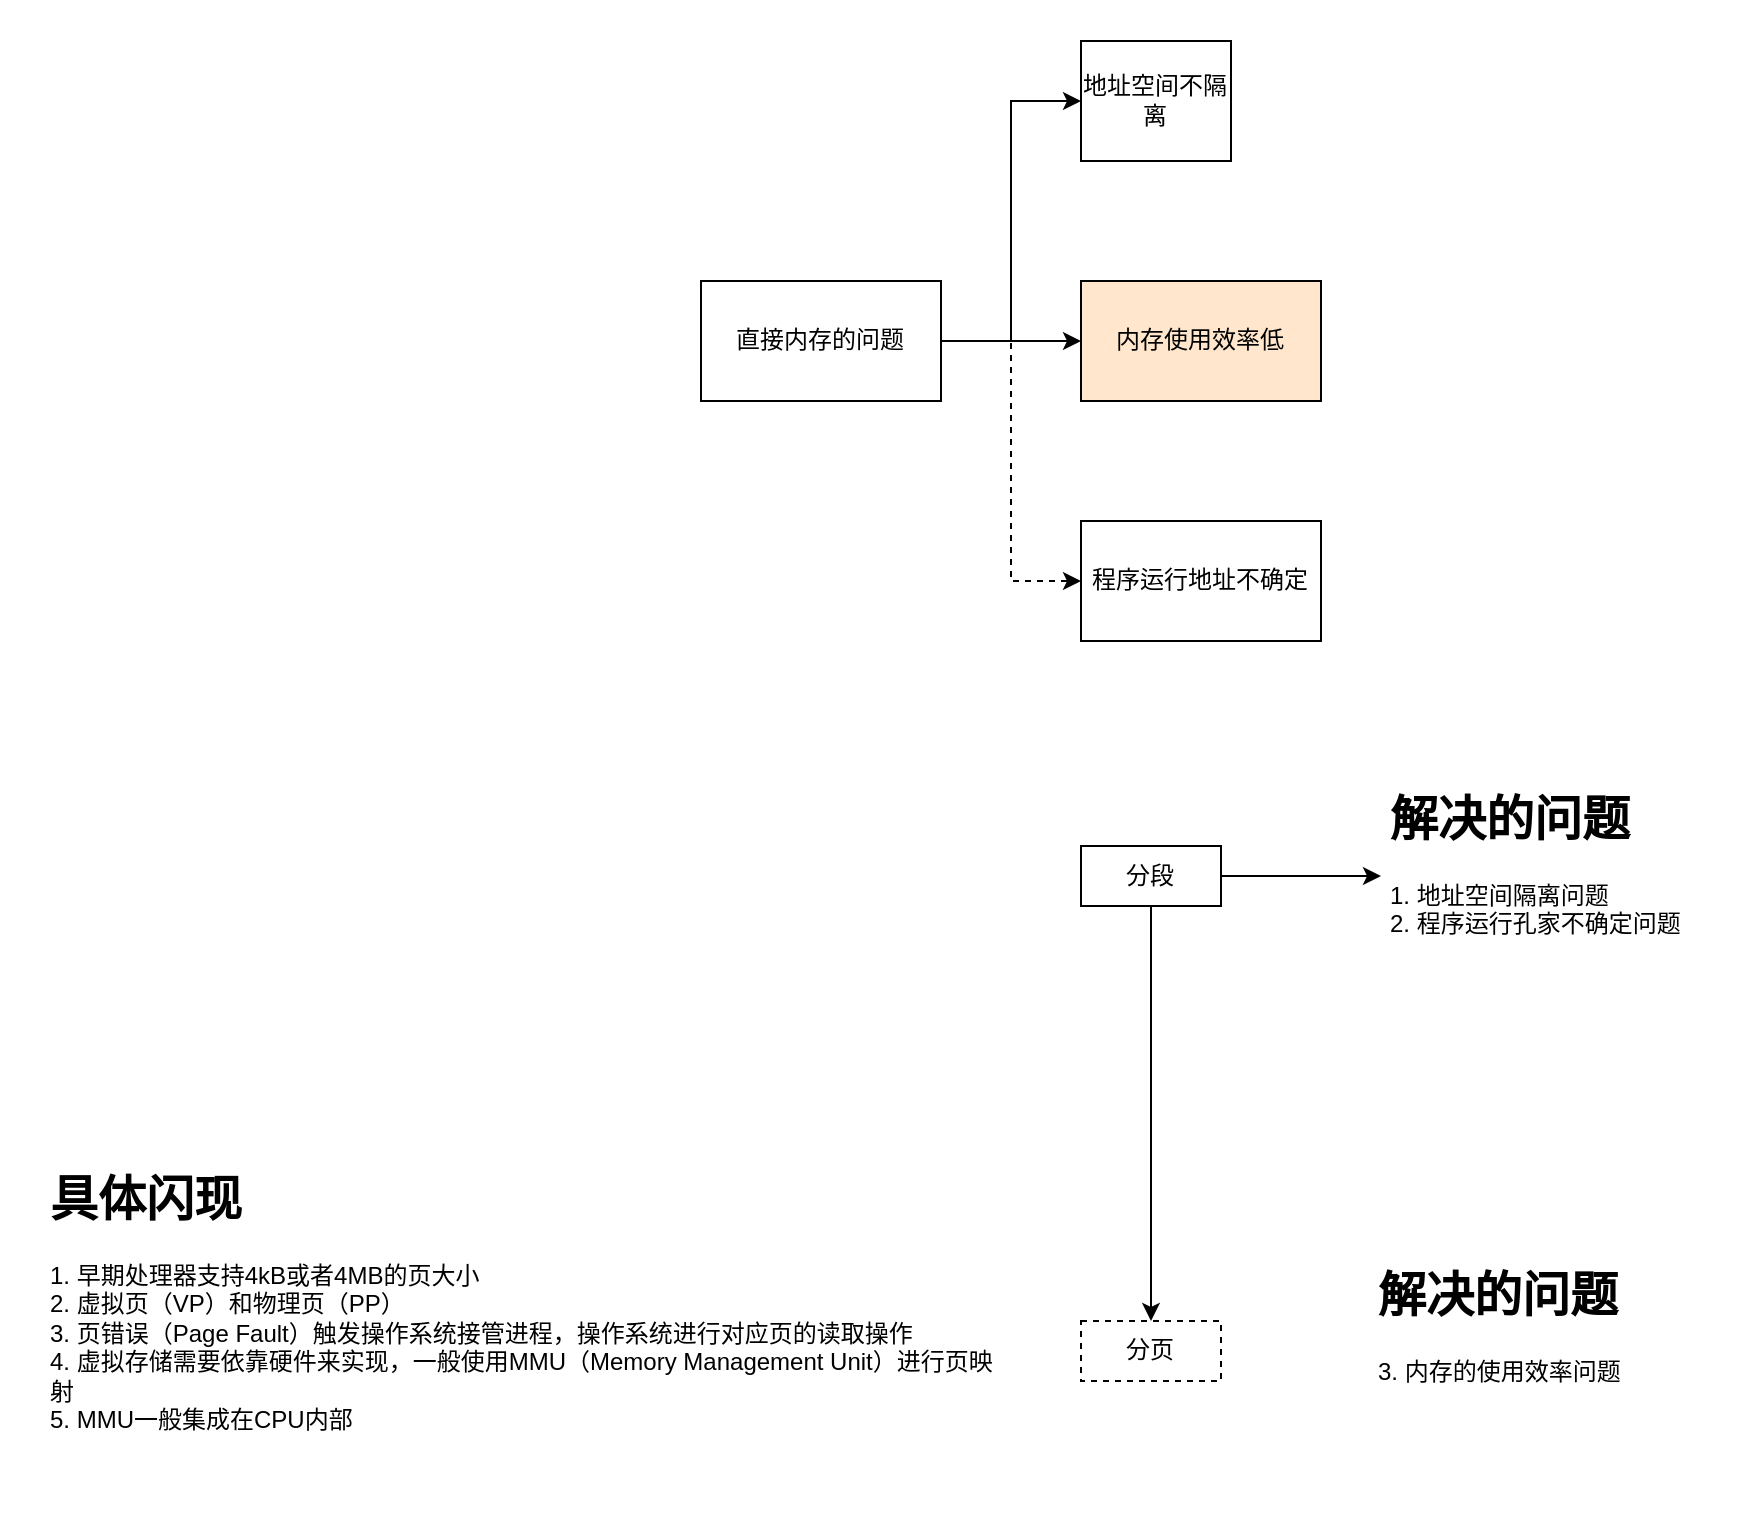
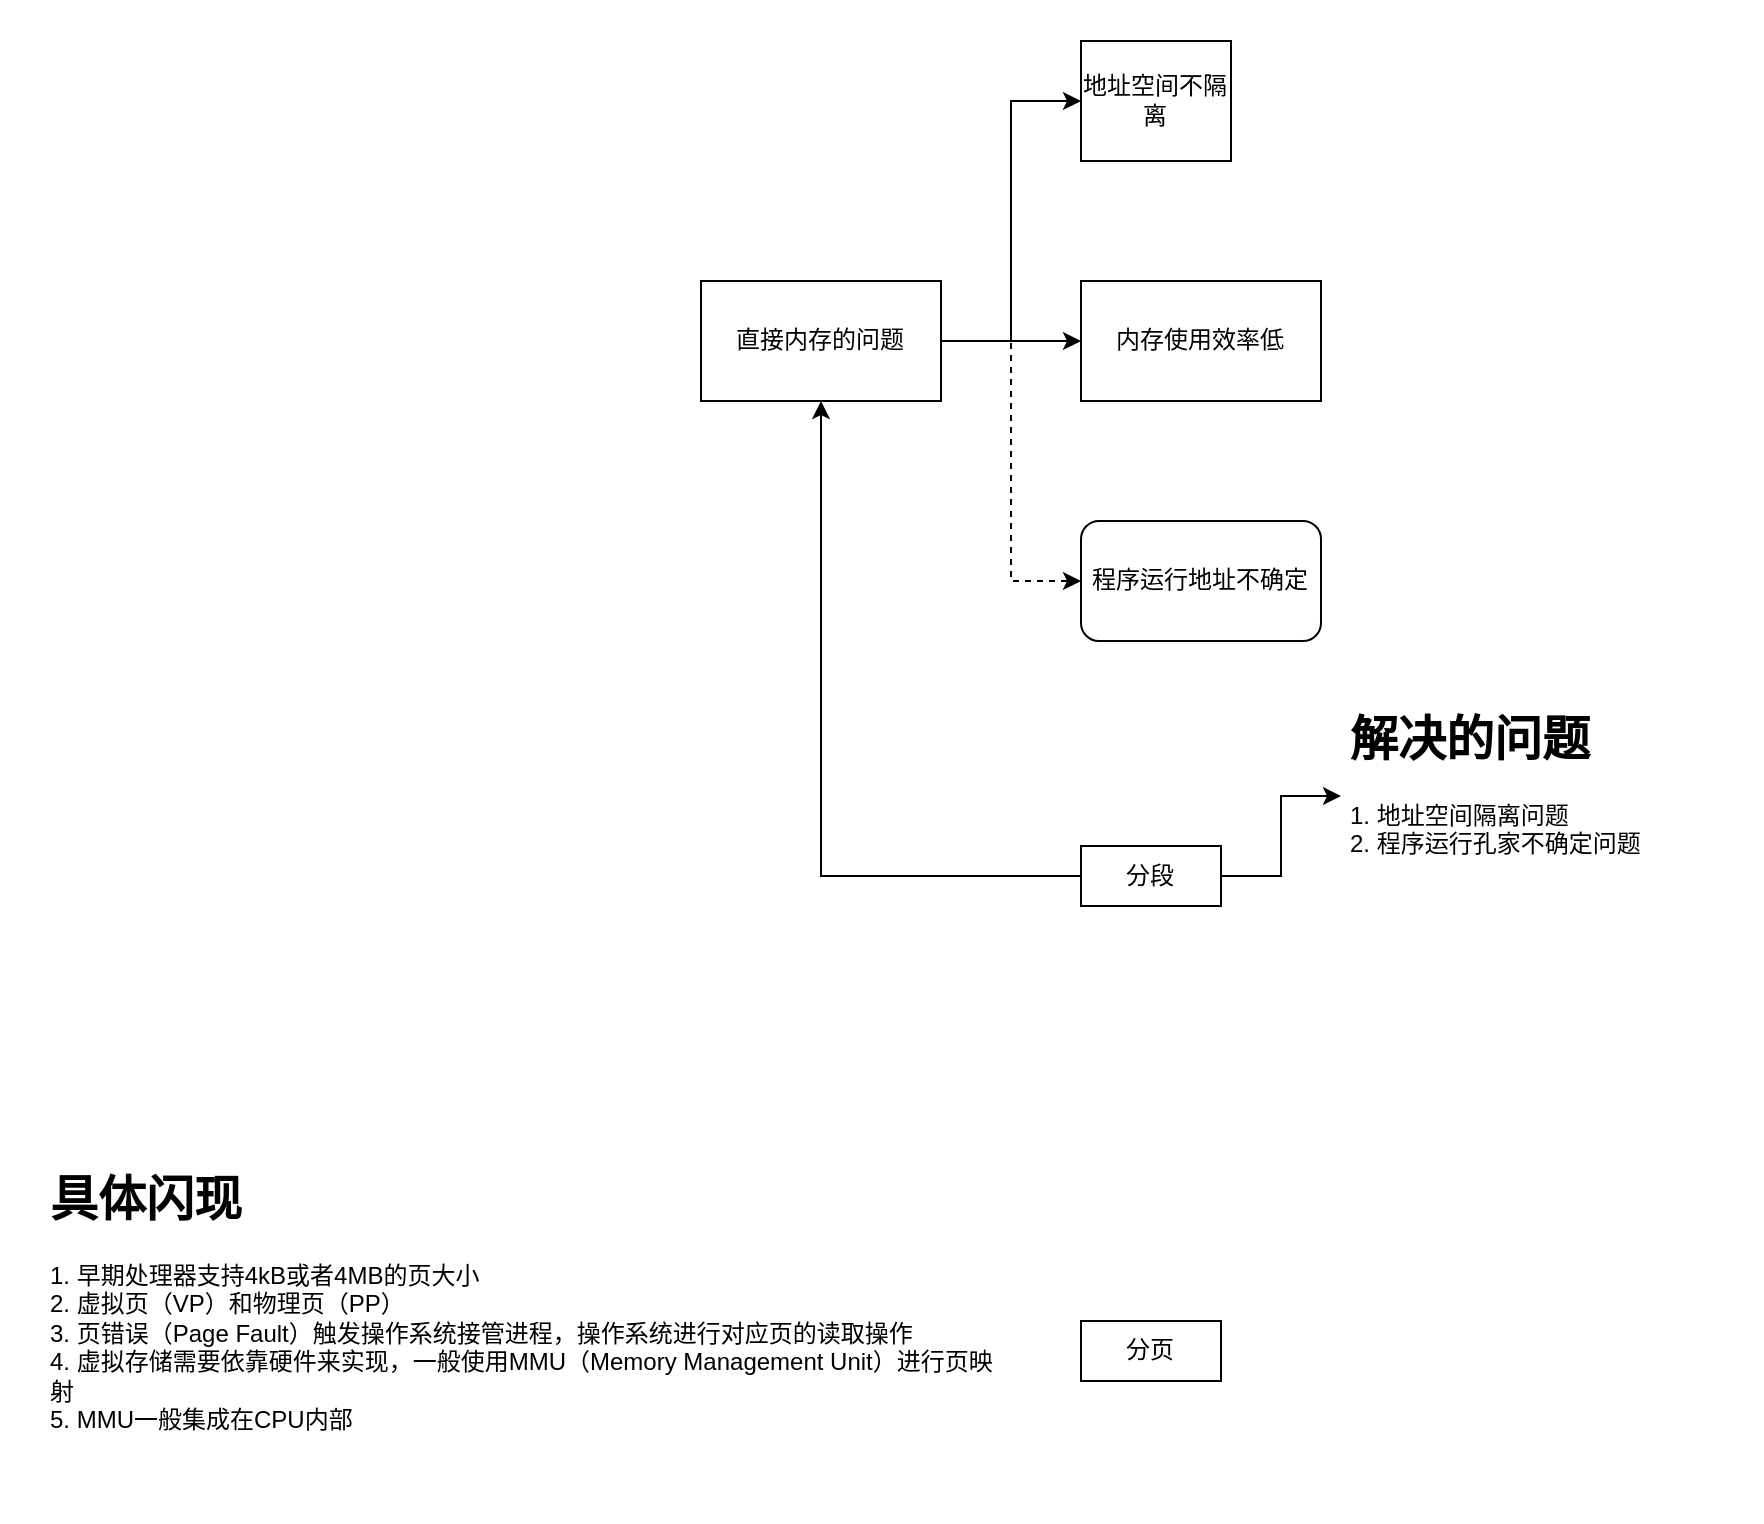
  <mxCell id="0" />
  <mxCell id="1" parent="0" />
  <mxCell id="2" value="" style="edgeStyle=orthogonalEdgeStyle;rounded=0;orthogonalLoop=1;jettySize=auto;html=1;entryX=0;entryY=0.5;entryDx=0;entryDy=0;" edge="1" parent="1" source="5" target="6"><mxGeometry relative="1" as="geometry" /></mxCell>
  <mxCell id="3" style="edgeStyle=orthogonalEdgeStyle;rounded=0;orthogonalLoop=1;jettySize=auto;html=1;" edge="1" parent="1" source="5"><mxGeometry relative="1" as="geometry"><mxPoint x="540" y="170" as="targetPoint" /></mxGeometry></mxCell>
  <mxCell id="4" style="edgeStyle=orthogonalEdgeStyle;rounded=0;orthogonalLoop=1;jettySize=auto;html=1;entryX=0;entryY=0.5;entryDx=0;entryDy=0;dashed=1;" edge="1" parent="1" source="5" target="8"><mxGeometry relative="1" as="geometry" /></mxCell>
  <mxCell id="5" value="直接内存的问题" style="rounded=0;whiteSpace=wrap;html=1;" vertex="1" parent="1"><mxGeometry x="350" y="140" width="120" height="60" as="geometry" /></mxCell>
  <mxCell id="6" value="地址空间不隔离" style="rounded=0;whiteSpace=wrap;html=1;" vertex="1" parent="1"><mxGeometry x="540" y="20" width="75" height="60" as="geometry" /></mxCell>
- <mxCell id="7" value="内存使用效率低" style="rounded=0;whiteSpace=wrap;html=1;fillColor=#ffe6cc;" vertex="1" parent="1"><mxGeometry x="540" y="140" width="120" height="60" as="geometry" /></mxCell>
- <mxCell id="8" value="程序运行地址不确定" style="rounded=0;whiteSpace=wrap;html=1;" vertex="1" parent="1"><mxGeometry x="540" y="260" width="120" height="60" as="geometry" /></mxCell>
+ <mxCell id="7" value="内存使用效率低" style="rounded=0;whiteSpace=wrap;html=1;" vertex="1" parent="1"><mxGeometry x="540" y="140" width="120" height="60" as="geometry" /></mxCell>
+ <mxCell id="8" value="程序运行地址不确定" style="whiteSpace=wrap;html=1;rounded=1;" vertex="1" parent="1"><mxGeometry x="540" y="260" width="120" height="60" as="geometry" /></mxCell>
  <mxCell id="9" style="edgeStyle=orthogonalEdgeStyle;rounded=0;orthogonalLoop=1;jettySize=auto;html=1;" edge="1" parent="1" source="11" target="12"><mxGeometry relative="1" as="geometry" /></mxCell>
- <mxCell id="10" value="" style="edgeStyle=orthogonalEdgeStyle;rounded=0;orthogonalLoop=1;jettySize=auto;html=1;" edge="1" parent="1" source="11" target="13"><mxGeometry relative="1" as="geometry" /></mxCell>
+ <mxCell id="10" value="" style="edgeStyle=orthogonalEdgeStyle;rounded=0;orthogonalLoop=1;jettySize=auto;html=1;" edge="1" parent="1" source="11" target="5"><mxGeometry relative="1" as="geometry" /></mxCell>
  <mxCell id="11" value="分段" style="rounded=0;whiteSpace=wrap;html=1;" vertex="1" parent="1"><mxGeometry x="540" y="422.5" width="70" height="30" as="geometry" /></mxCell>
- <mxCell id="12" value="&lt;h1&gt;解决的问题&lt;/h1&gt;&lt;div&gt;1. 地址空间隔离问题&lt;/div&gt;&lt;div&gt;2. 程序运行孔家不确定问题&lt;/div&gt;" style="text;html=1;strokeColor=none;fillColor=none;spacing=5;spacingTop=-20;whiteSpace=wrap;overflow=hidden;rounded=0;" vertex="1" parent="1"><mxGeometry x="690" y="390" width="170" height="95" as="geometry" /></mxCell>
- <mxCell id="13" value="分页" style="rounded=0;whiteSpace=wrap;html=1;dashed=1;" vertex="1" parent="1"><mxGeometry x="540" y="660" width="70" height="30" as="geometry" /></mxCell>
+ <mxCell id="12" value="&lt;h1&gt;解决的问题&lt;/h1&gt;&lt;div&gt;1. 地址空间隔离问题&lt;/div&gt;&lt;div&gt;2. 程序运行孔家不确定问题&lt;/div&gt;" style="text;html=1;strokeColor=none;fillColor=none;spacing=5;spacingTop=-20;whiteSpace=wrap;overflow=hidden;rounded=0;" vertex="1" parent="1"><mxGeometry x="670" y="350" width="170" height="95" as="geometry" /></mxCell>
+ <mxCell id="13" value="分页" style="rounded=0;whiteSpace=wrap;html=1;" vertex="1" parent="1"><mxGeometry x="540" y="660" width="70" height="30" as="geometry" /></mxCell>
  <mxCell id="14" value="&lt;h1&gt;具体闪现&lt;/h1&gt;&lt;div&gt;1. 早期处理器支持4kB或者4MB的页大小&lt;/div&gt;&lt;div&gt;2. 虚拟页（VP）和物理页（PP）&lt;/div&gt;&lt;div&gt;3. 页错误（Page Fault）触发操作系统接管进程，操作系统进行对应页的读取操作&lt;/div&gt;&lt;div&gt;4. 虚拟存储需要依靠硬件来实现，一般使用MMU（Memory Management Unit）进行页映射&lt;/div&gt;&lt;div&gt;5. MMU一般集成在CPU内部&lt;/div&gt;&lt;div&gt;&lt;br&gt;&lt;/div&gt;&lt;div&gt;&lt;br&gt;&lt;/div&gt;" style="text;html=1;strokeColor=none;fillColor=none;spacing=5;spacingTop=-20;whiteSpace=wrap;overflow=hidden;rounded=0;" vertex="1" parent="1"><mxGeometry x="20" y="580" width="480" height="160" as="geometry" /></mxCell>
- <mxCell id="15" value="&lt;h1&gt;解决的问题&lt;/h1&gt;&lt;div&gt;3. 内存的使用效率问题&lt;/div&gt;" style="text;html=1;strokeColor=none;fillColor=none;spacing=5;spacingTop=-20;whiteSpace=wrap;overflow=hidden;rounded=0;" vertex="1" parent="1"><mxGeometry x="684" y="627.5" width="170" height="95" as="geometry" /></mxCell>
